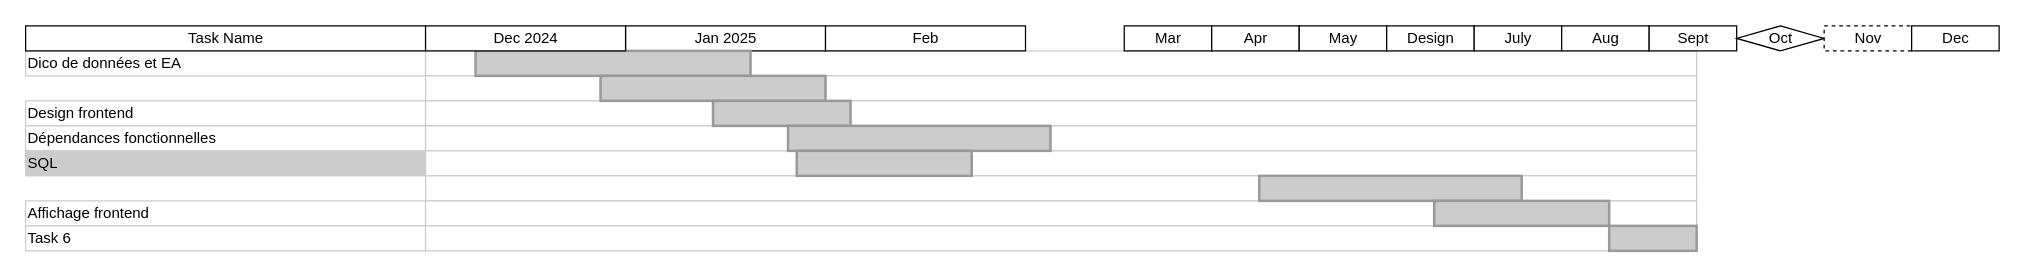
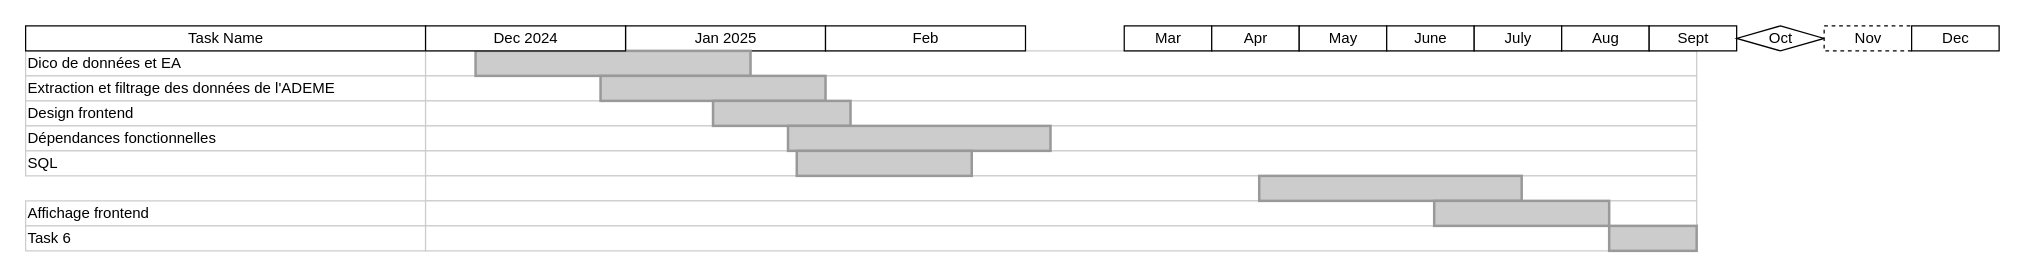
  <mxCell id="0" style=";html=1;" />
  <mxCell id="1" style=";html=1;" parent="0" />
  <mxCell id="2" value="Dico de données et EA" style="align=left;strokeColor=#CCCCCC;html=1;" parent="1" vertex="1"><mxGeometry x="20" y="40" width="320.0" height="20.0" as="geometry" /></mxCell>
+ <mxCell id="3" value="Extraction et filtrage des données de l'ADEME" style="align=left;strokeColor=#CCCCCC;html=1;" parent="1" vertex="1"><mxGeometry x="20" y="60" width="320" height="20" as="geometry" /></mxCell>
  <mxCell id="4" value="Design frontend" style="align=left;strokeColor=#CCCCCC;html=1;" parent="1" vertex="1"><mxGeometry x="20" y="80" width="320.0" height="20" as="geometry" /></mxCell>
  <mxCell id="5" value="Dépendances fonctionnelles" style="align=left;strokeColor=#CCCCCC;html=1;" parent="1" vertex="1"><mxGeometry x="20" y="100" width="320.0" height="20" as="geometry" /></mxCell>
- <mxCell id="6" value="SQL" style="align=left;strokeColor=#CCCCCC;html=1;fillColor=#cccccc;" parent="1" vertex="1"><mxGeometry x="20" y="120" width="320.0" height="20" as="geometry" /></mxCell>
+ <mxCell id="6" value="SQL" style="align=left;strokeColor=#CCCCCC;html=1;" parent="1" vertex="1"><mxGeometry x="20" y="120" width="320.0" height="20" as="geometry" /></mxCell>
  <mxCell id="7" value="Task Name" style="strokeWidth=1;fontStyle=0;html=1;" parent="1" vertex="1"><mxGeometry x="20" y="20" width="320" height="20" as="geometry" /></mxCell>
  <mxCell id="8" value="Affichage frontend" style="align=left;strokeColor=#CCCCCC;html=1;" parent="1" vertex="1"><mxGeometry x="20" y="160" width="320.0" height="20" as="geometry" /></mxCell>
  <mxCell id="9" value="Task 6" style="align=left;strokeColor=#CCCCCC;html=1;" parent="1" vertex="1"><mxGeometry x="20" y="180" width="320.0" height="20" as="geometry" /></mxCell>
  <mxCell id="10" value="" style="align=left;strokeColor=#CCCCCC;html=1;" parent="1" vertex="1"><mxGeometry x="340" y="40" width="1017" height="20" as="geometry" /></mxCell>
  <mxCell id="11" value="Jan 2025" style="strokeWidth=1;fontStyle=0;html=1;" parent="1" vertex="1"><mxGeometry x="500" y="20" width="160" height="20" as="geometry" /></mxCell>
  <mxCell id="12" value="Feb" style="strokeWidth=1;fontStyle=0;html=1;" parent="1" vertex="1"><mxGeometry x="660" y="20" width="160" height="20" as="geometry" /></mxCell>
  <mxCell id="13" value="Mar" style="strokeWidth=1;fontStyle=0;html=1;" parent="1" vertex="1"><mxGeometry x="899" y="20" width="70" height="20" as="geometry" /></mxCell>
  <mxCell id="14" value="Apr" style="strokeWidth=1;fontStyle=0;html=1;" parent="1" vertex="1"><mxGeometry x="969" y="20" width="70" height="20" as="geometry" /></mxCell>
  <mxCell id="15" value="May" style="strokeWidth=1;fontStyle=0;html=1;" parent="1" vertex="1"><mxGeometry x="1039" y="20" width="70" height="20" as="geometry" /></mxCell>
- <mxCell id="16" value="Design" style="strokeWidth=1;fontStyle=0;html=1;" parent="1" vertex="1"><mxGeometry x="1109" y="20" width="70" height="20" as="geometry" /></mxCell>
+ <mxCell id="16" value="June" style="strokeWidth=1;fontStyle=0;html=1;" parent="1" vertex="1"><mxGeometry x="1109" y="20" width="70" height="20" as="geometry" /></mxCell>
  <mxCell id="17" value="July" style="strokeWidth=1;fontStyle=0;html=1;" parent="1" vertex="1"><mxGeometry x="1179" y="20" width="70" height="20" as="geometry" /></mxCell>
  <mxCell id="18" value="Aug" style="strokeWidth=1;fontStyle=0;html=1;" parent="1" vertex="1"><mxGeometry x="1249" y="20" width="70" height="20" as="geometry" /></mxCell>
  <mxCell id="19" value="Sept" style="strokeWidth=1;fontStyle=0;html=1;" parent="1" vertex="1"><mxGeometry x="1319" y="20" width="70" height="20" as="geometry" /></mxCell>
  <mxCell id="20" value="Oct" style="rhombus;strokeWidth=1;fontStyle=0;html=1;" parent="1" vertex="1"><mxGeometry x="1389" y="20" width="70" height="20" as="geometry" /></mxCell>
  <mxCell id="21" value="Nov" style="strokeWidth=1;fontStyle=0;html=1;dashed=1;" parent="1" vertex="1"><mxGeometry x="1459" y="20" width="70" height="20" as="geometry" /></mxCell>
  <mxCell id="22" value="Dec" style="strokeWidth=1;fontStyle=0;html=1;" parent="1" vertex="1"><mxGeometry x="1529" y="20" width="70" height="20" as="geometry" /></mxCell>
  <mxCell id="23" value="" style="align=left;strokeColor=#CCCCCC;html=1;" parent="1" vertex="1"><mxGeometry x="340" y="60" width="1017" height="20" as="geometry" /></mxCell>
  <mxCell id="24" value="" style="align=left;strokeColor=#CCCCCC;html=1;" parent="1" vertex="1"><mxGeometry x="340" y="80" width="1017" height="20" as="geometry" /></mxCell>
  <mxCell id="25" value="" style="align=left;strokeColor=#CCCCCC;html=1;" parent="1" vertex="1"><mxGeometry x="340" y="100" width="1017" height="20" as="geometry" /></mxCell>
  <mxCell id="26" value="" style="align=left;strokeColor=#CCCCCC;html=1;" parent="1" vertex="1"><mxGeometry x="340" y="120" width="1017" height="20" as="geometry" /></mxCell>
  <mxCell id="27" value="" style="align=left;strokeColor=#CCCCCC;html=1;" parent="1" vertex="1"><mxGeometry x="340" y="140" width="1017" height="20" as="geometry" /></mxCell>
  <mxCell id="28" value="" style="align=left;strokeColor=#CCCCCC;html=1;" parent="1" vertex="1"><mxGeometry x="340" y="160" width="1017" height="20" as="geometry" /></mxCell>
  <mxCell id="29" value="" style="align=left;strokeColor=#CCCCCC;html=1;" parent="1" vertex="1"><mxGeometry x="340" y="180" width="1017" height="20" as="geometry" /></mxCell>
  <mxCell id="30" value="" style="whiteSpace=wrap;html=1;strokeWidth=2;fillColor=#CCCCCC;gradientColor=none;fontSize=14;align=center;strokeColor=#999999;" parent="1" vertex="1"><mxGeometry x="380" y="40" width="220" height="20" as="geometry" /></mxCell>
  <mxCell id="31" value="" style="whiteSpace=wrap;html=1;strokeWidth=2;fillColor=#CCCCCC;gradientColor=none;fontSize=14;align=center;strokeColor=#999999;" parent="1" vertex="1"><mxGeometry x="480" y="60" width="180" height="20" as="geometry" /></mxCell>
  <mxCell id="32" value="" style="whiteSpace=wrap;html=1;strokeWidth=2;fillColor=#CCCCCC;gradientColor=none;fontSize=14;align=center;strokeColor=#999999;" parent="1" vertex="1"><mxGeometry x="570" y="80" width="110" height="20" as="geometry" /></mxCell>
  <mxCell id="33" value="" style="whiteSpace=wrap;html=1;strokeWidth=2;fillColor=#CCCCCC;gradientColor=none;fontSize=14;align=center;strokeColor=#999999;" parent="1" vertex="1"><mxGeometry x="630" y="100" width="210" height="20" as="geometry" /></mxCell>
  <mxCell id="34" value="" style="whiteSpace=wrap;html=1;strokeWidth=2;fillColor=#CCCCCC;gradientColor=none;fontSize=14;align=center;strokeColor=#999999;" parent="1" vertex="1"><mxGeometry x="637" y="120" width="140" height="20" as="geometry" /></mxCell>
  <mxCell id="35" value="" style="whiteSpace=wrap;html=1;strokeWidth=2;fillColor=#CCCCCC;gradientColor=none;fontSize=14;align=center;strokeColor=#999999;" parent="1" vertex="1"><mxGeometry x="1007" y="140" width="210" height="20" as="geometry" /></mxCell>
  <mxCell id="36" value="" style="whiteSpace=wrap;html=1;strokeWidth=2;fillColor=#CCCCCC;gradientColor=none;fontSize=14;align=center;strokeColor=#999999;" parent="1" vertex="1"><mxGeometry x="1147" y="160" width="140" height="20" as="geometry" /></mxCell>
  <mxCell id="37" value="" style="whiteSpace=wrap;html=1;strokeWidth=2;fillColor=#CCCCCC;gradientColor=none;fontSize=14;align=center;strokeColor=#999999;" parent="1" vertex="1"><mxGeometry x="1287" y="180" width="70" height="20" as="geometry" /></mxCell>
  <mxCell id="38" value="Dec 2024" style="strokeWidth=1;fontStyle=0;html=1;" vertex="1" parent="1"><mxGeometry x="340" y="20" width="160" height="20" as="geometry" /></mxCell>
